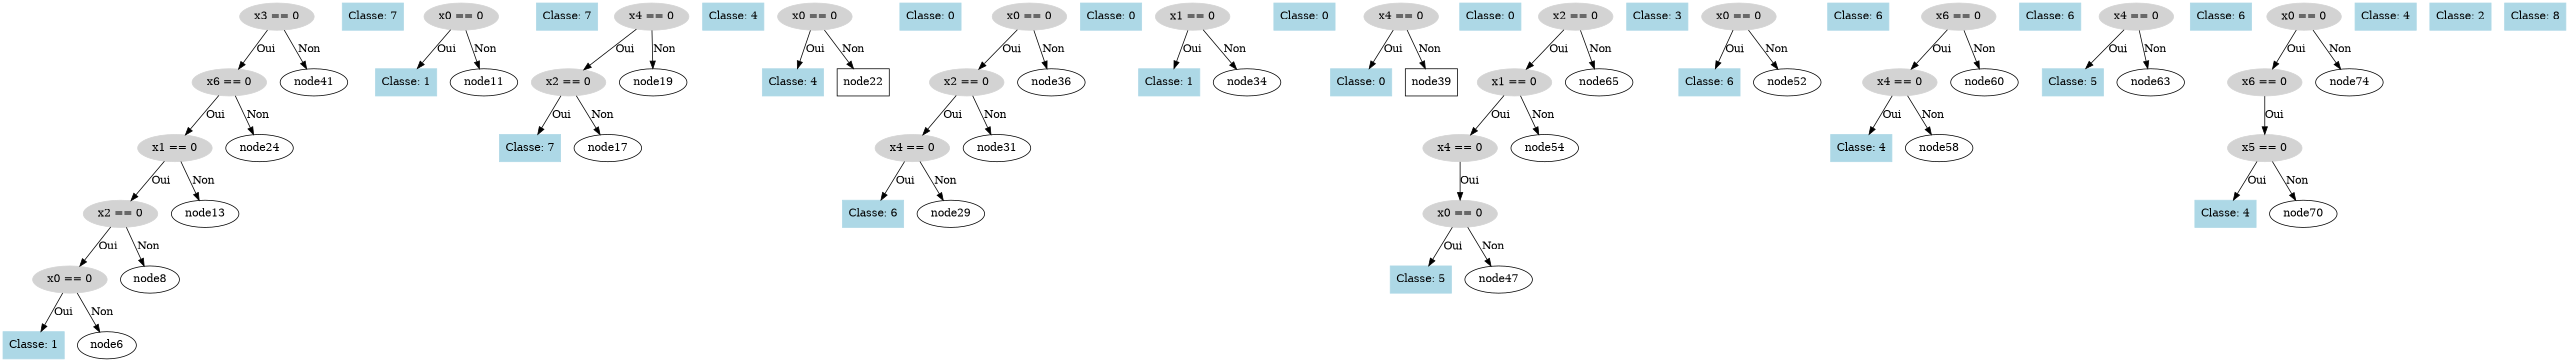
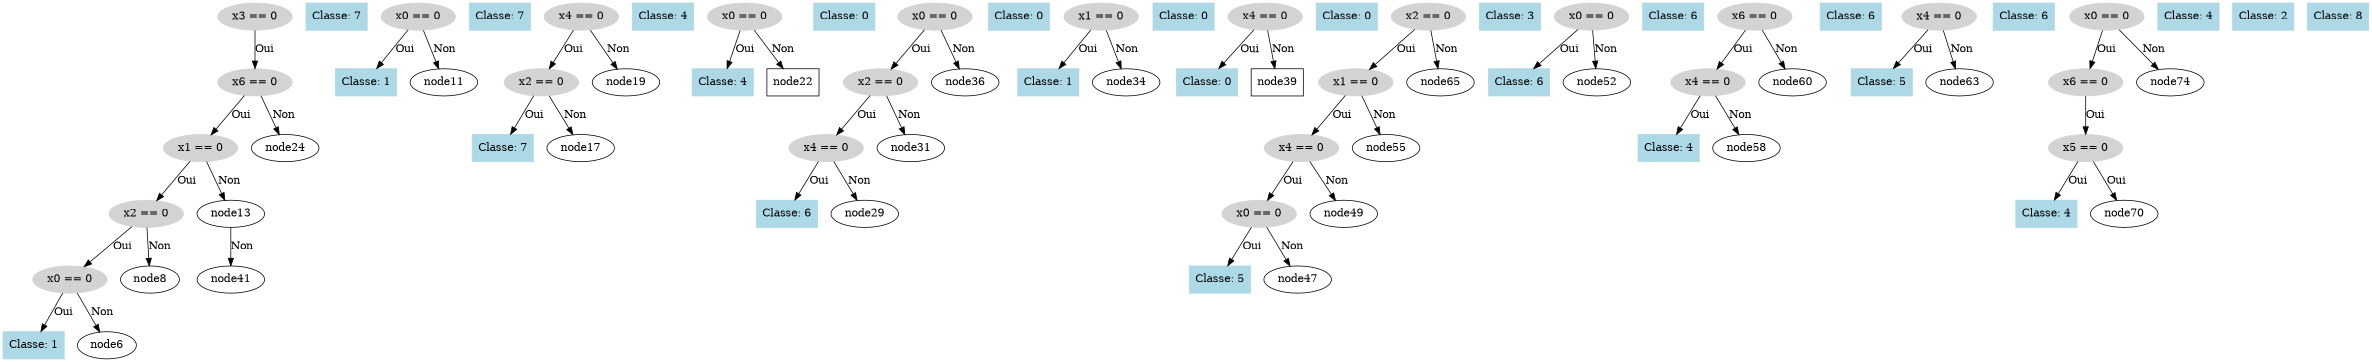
  digraph {
    node [color=lightblue shape=box style=filled]
    n1 [color=lightgray label="x3 == 0" shape=ellipse]
    n2 [color=lightgray label="x6 == 0" shape=ellipse]
    node41 [color="" shape="" style=""]
    n4 [color=lightgray label="x1 == 0" shape=ellipse]
    node24 [color="" shape="" style=""]
    n6 [color=lightgray label="x2 == 0" shape=ellipse]
    node13 [color="" shape="" style=""]
    n8 [color=lightgray label="x0 == 0" shape=ellipse]
    node8 [color="" shape="" style=""]
    n10 [label="Classe: 1"]
    node6 [color="" shape="" style=""]
    n12 [label="Classe: 7"]
    n13 [color=lightgray label="x0 == 0" shape=ellipse]
    n14 [label="Classe: 1"]
    node11 [color="" shape="" style=""]
    n16 [label="Classe: 7"]
    n17 [color=lightgray label="x4 == 0" shape=ellipse]
    n18 [color=lightgray label="x2 == 0" shape=ellipse]
    node19 [color="" shape="" style=""]
    n20 [label="Classe: 7"]
    node17 [color="" shape="" style=""]
    n22 [label="Classe: 4"]
    n23 [color=lightgray label="x0 == 0" shape=ellipse]
    n24 [label="Classe: 4"]
    node22 [color="" style=""]
    n26 [label="Classe: 0"]
    n27 [color=lightgray label="x0 == 0" shape=ellipse]
    n28 [color=lightgray label="x2 == 0" shape=ellipse]
    node36 [color="" shape="" style=""]
    n30 [color=lightgray label="x4 == 0" shape=ellipse]
    node31 [color="" shape="" style=""]
    n32 [label="Classe: 6"]
    node29 [color="" shape="" style=""]
    n34 [label="Classe: 0"]
    n35 [color=lightgray label="x1 == 0" shape=ellipse]
    n36 [label="Classe: 1"]
    node34 [color="" shape="" style=""]
    n38 [label="Classe: 0"]
    n39 [color=lightgray label="x4 == 0" shape=ellipse]
    n40 [label="Classe: 0"]
    node39 [color="" style=""]
    n42 [label="Classe: 0"]
    n43 [color=lightgray label="x2 == 0" shape=ellipse]
    n44 [color=lightgray label="x1 == 0" shape=ellipse]
    node65 [color="" shape="" style=""]
    n46 [color=lightgray label="x4 == 0" shape=ellipse]
-   node54 [color="" shape="" style=""]
+   node54 [label=node55 color="" shape="" style=""]
    n48 [color=lightgray label="x0 == 0" shape=ellipse]
+   node49 [color="" shape="" style=""]
    n50 [label="Classe: 5"]
    node47 [color="" shape="" style=""]
    n52 [label="Classe: 3"]
    n53 [color=lightgray label="x0 == 0" shape=ellipse]
    n54 [label="Classe: 6"]
    node52 [color="" shape="" style=""]
    n56 [label="Classe: 6"]
    n57 [color=lightgray label="x6 == 0" shape=ellipse]
    n58 [color=lightgray label="x4 == 0" shape=ellipse]
    node60 [color="" shape="" style=""]
    n60 [label="Classe: 4"]
    node58 [color="" shape="" style=""]
    n62 [label="Classe: 6"]
    n63 [color=lightgray label="x4 == 0" shape=ellipse]
    n64 [label="Classe: 5"]
    node63 [color="" shape="" style=""]
    n66 [label="Classe: 6"]
    n67 [color=lightgray label="x0 == 0" shape=ellipse]
    n68 [color=lightgray label="x6 == 0" shape=ellipse]
    node74 [color="" shape="" style=""]
    n70 [color=lightgray label="x5 == 0" shape=ellipse]
    n71 [label="Classe: 4"]
    node70 [color="" shape="" style=""]
    n73 [label="Classe: 4"]
    n74 [label="Classe: 2"]
    n75 [label="Classe: 8"]
    n1 -> n2 [label=Oui]
-   n1 -> node41 [label=Non]
+   node13 -> node41 [label=Non]
    n2 -> n4 [label=Oui]
    n2 -> node24 [label=Non]
    n4 -> n6 [label=Oui]
    n4 -> node13 [label=Non]
    n6 -> n8 [label=Oui]
    n6 -> node8 [label=Non]
    n8 -> n10 [label=Oui]
    n8 -> node6 [label=Non]
    n13 -> n14 [label=Oui]
    n13 -> node11 [label=Non]
    n17 -> n18 [label=Oui]
    n17 -> node19 [label=Non]
    n18 -> n20 [label=Oui]
    n18 -> node17 [label=Non]
    n23 -> n24 [label=Oui]
    n23 -> node22 [label=Non]
    n27 -> n28 [label=Oui]
    n27 -> node36 [label=Non]
    n28 -> n30 [label=Oui]
    n28 -> node31 [label=Non]
    n30 -> n32 [label=Oui]
    n30 -> node29 [label=Non]
    n35 -> n36 [label=Oui]
    n35 -> node34 [label=Non]
    n39 -> n40 [label=Oui]
    n39 -> node39 [label=Non]
    n43 -> n44 [label=Oui]
    n43 -> node65 [label=Non]
    n44 -> n46 [label=Oui]
    n44 -> node54 [label=Non]
    n46 -> n48 [label=Oui]
+   n46 -> node49 [label=Non]
    n48 -> n50 [label=Oui]
    n48 -> node47 [label=Non]
    n53 -> n54 [label=Oui]
    n53 -> node52 [label=Non]
    n57 -> n58 [label=Oui]
    n57 -> node60 [label=Non]
    n58 -> n60 [label=Oui]
    n58 -> node58 [label=Non]
    n63 -> n64 [label=Oui]
    n63 -> node63 [label=Non]
    n67 -> n68 [label=Oui]
    n67 -> node74 [label=Non]
    n68 -> n70 [label=Oui]
    n70 -> n71 [label=Oui]
-   n70 -> node70 [label=Non]
+   n70 -> node70 [label=Oui]
  }
